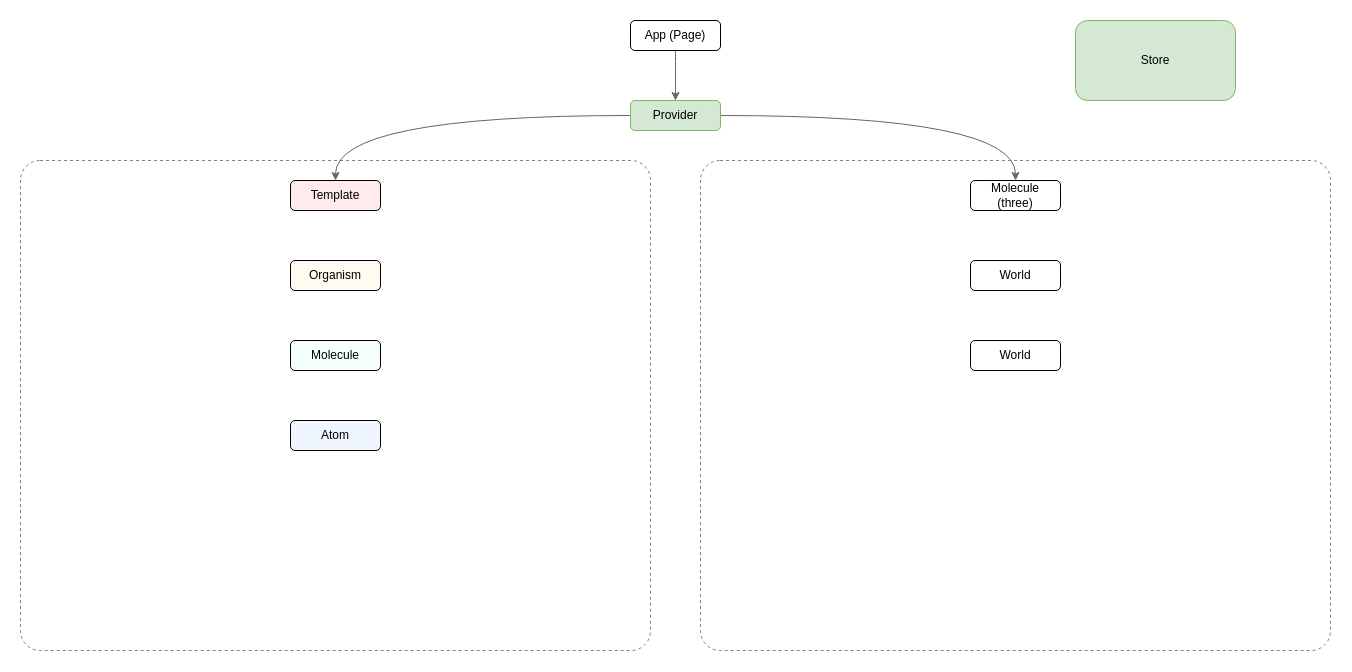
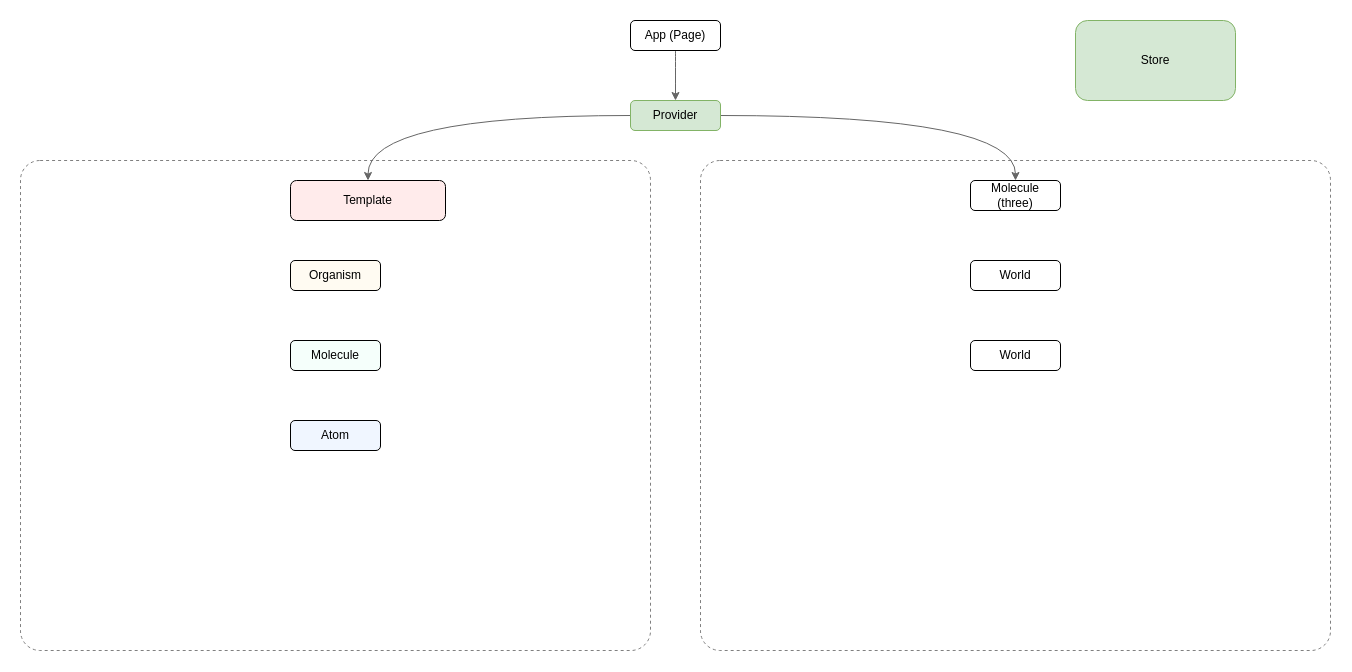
  <mxCell id="0" />
  <mxCell id="1" parent="0" />
  <mxCell id="2" value="" style="rounded=1;whiteSpace=wrap;html=1;fillColor=none;dashed=1;strokeWidth=1;strokeColor=#808080;perimeterSpacing=0;arcSize=4;" vertex="1" parent="1"><mxGeometry x="700" y="160" width="630" height="490" as="geometry" /></mxCell>
  <mxCell id="3" value="" style="rounded=1;whiteSpace=wrap;html=1;fillColor=none;dashed=1;strokeWidth=1;strokeColor=#808080;perimeterSpacing=0;arcSize=4;" vertex="1" parent="1"><mxGeometry x="20" y="160" width="630" height="490" as="geometry" /></mxCell>
  <mxCell id="4" style="edgeStyle=orthogonalEdgeStyle;rounded=0;orthogonalLoop=1;jettySize=auto;html=1;exitX=0.5;exitY=1;exitDx=0;exitDy=0;entryX=0.5;entryY=0;entryDx=0;entryDy=0;curved=1;strokeColor=#666666;" edge="1" parent="1" source="5" target="8"><mxGeometry relative="1" as="geometry" /></mxCell>
  <mxCell id="5" value="App (Page)" style="rounded=1;whiteSpace=wrap;html=1;" vertex="1" parent="1"><mxGeometry x="630" y="20" width="90" height="30" as="geometry" /></mxCell>
  <mxCell id="6" style="edgeStyle=orthogonalEdgeStyle;curved=1;rounded=0;orthogonalLoop=1;jettySize=auto;html=1;entryX=0.5;entryY=0;entryDx=0;entryDy=0;strokeColor=#666666;" edge="1" parent="1" source="8" target="11"><mxGeometry relative="1" as="geometry" /></mxCell>
  <mxCell id="7" style="edgeStyle=orthogonalEdgeStyle;curved=1;rounded=0;orthogonalLoop=1;jettySize=auto;html=1;entryX=0.5;entryY=0;entryDx=0;entryDy=0;strokeColor=#666666;" edge="1" parent="1" source="8" target="10"><mxGeometry relative="1" as="geometry" /></mxCell>
  <mxCell id="8" value="Provider" style="rounded=1;whiteSpace=wrap;html=1;fillColor=#d5e8d4;strokeColor=#82b366;" vertex="1" parent="1"><mxGeometry x="630" y="100" width="90" height="30" as="geometry" /></mxCell>
  <mxCell id="9" value="Store" style="rounded=1;whiteSpace=wrap;html=1;fillColor=#d5e8d4;strokeColor=#82b366;" vertex="1" parent="1"><mxGeometry x="1075" y="20" width="160" height="80" as="geometry" /></mxCell>
- <mxCell id="10" value="Template" style="rounded=1;whiteSpace=wrap;html=1;fillColor=#FFEBEB;" vertex="1" parent="1"><mxGeometry x="290" y="180" width="90" height="30" as="geometry" /></mxCell>
+ <mxCell id="10" value="Template" style="rounded=1;whiteSpace=wrap;html=1;fillColor=#FFEBEB;" vertex="1" parent="1"><mxGeometry x="290" y="180" width="155" height="40" as="geometry" /></mxCell>
  <mxCell id="11" value="Molecule&lt;br&gt;(three)" style="rounded=1;whiteSpace=wrap;html=1;" vertex="1" parent="1"><mxGeometry x="970" y="180" width="90" height="30" as="geometry" /></mxCell>
  <mxCell id="12" value="World" style="rounded=1;whiteSpace=wrap;html=1;" vertex="1" parent="1"><mxGeometry x="970" y="260" width="90" height="30" as="geometry" /></mxCell>
  <mxCell id="13" value="World" style="rounded=1;whiteSpace=wrap;html=1;" vertex="1" parent="1"><mxGeometry x="970" y="340" width="90" height="30" as="geometry" /></mxCell>
  <mxCell id="14" value="Organism" style="rounded=1;whiteSpace=wrap;html=1;fillColor=#FFFBF2;" vertex="1" parent="1"><mxGeometry x="290" y="260" width="90" height="30" as="geometry" /></mxCell>
  <mxCell id="15" value="Molecule" style="rounded=1;whiteSpace=wrap;html=1;fillColor=#F5FFFB;" vertex="1" parent="1"><mxGeometry x="290" y="340" width="90" height="30" as="geometry" /></mxCell>
  <mxCell id="16" value="Atom" style="rounded=1;whiteSpace=wrap;html=1;fillColor=#F0F6FF;" vertex="1" parent="1"><mxGeometry x="290" y="420" width="90" height="30" as="geometry" /></mxCell>
